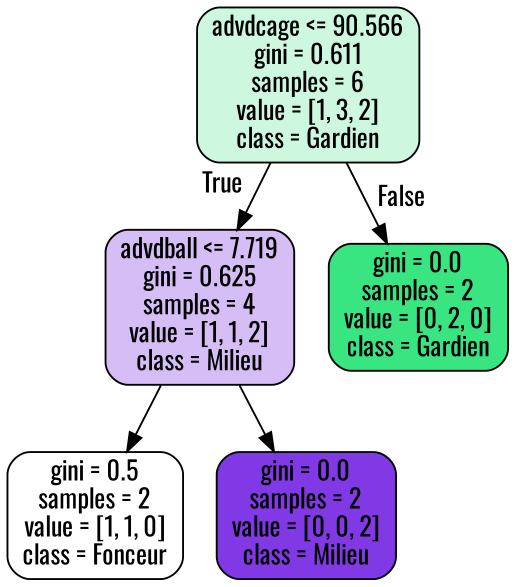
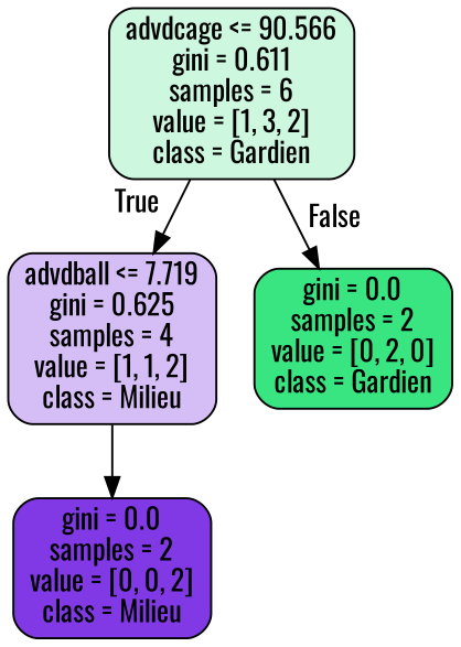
  digraph {
    fontname=Oswald
    node [color=black fontname=Oswald shape=box style="filled, rounded"]
    edge [fontname=Oswald]
    n1 [fillcolor="#39e58140" label="advdcage <= 90.566\ngini = 0.611\nsamples = 6\nvalue = [1, 3, 2]\nclass = Gardien"]
    n2 [fillcolor="#8139e555" label="advdball <= 7.719\ngini = 0.625\nsamples = 4\nvalue = [1, 1, 2]\nclass = Milieu"]
    n3 [fillcolor="#39e581ff" label="gini = 0.0\nsamples = 2\nvalue = [0, 2, 0]\nclass = Gardien"]
-   n4 [fillcolor="#e5813900" label="gini = 0.5\nsamples = 2\nvalue = [1, 1, 0]\nclass = Fonceur"]
    n5 [fillcolor="#8139e5ff" label="gini = 0.0\nsamples = 2\nvalue = [0, 0, 2]\nclass = Milieu"]
    n1 -> n2 [headlabel=True labelangle=45 labeldistance=2.5]
    n1 -> n3 [headlabel=False labelangle=-45 labeldistance=2.5]
-   n2 -> n4
    n2 -> n5
  }
